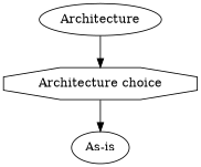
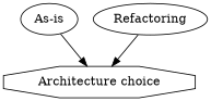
  digraph {
    n1 [label="Architecture choice" shape=polygon sides=8]
    n2 [label="As-is"]
-   n3 [label=Architecture]
-   n1 -> n2
+   n3 [label=Refactoring]
+   n2 -> n1
    n3 -> n1
  }
